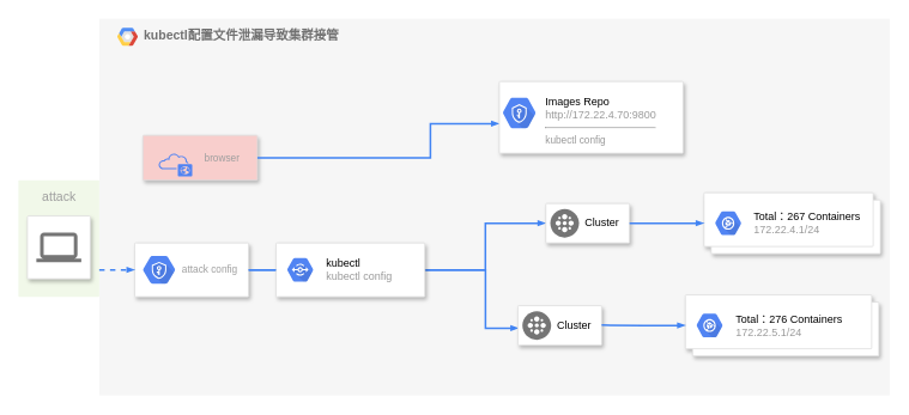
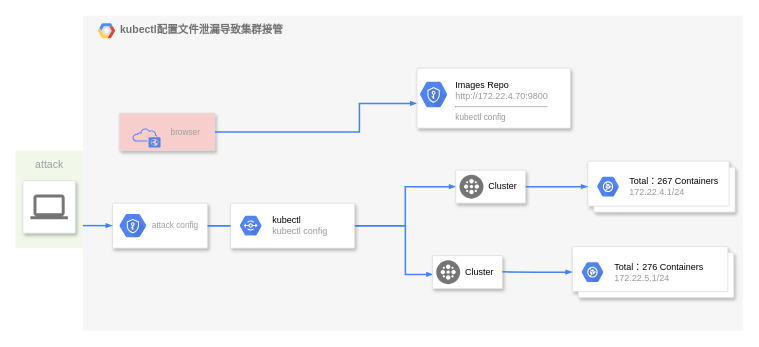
  <mxCell id="0" />
  <mxCell id="1" parent="0" />
  <mxCell id="2" value="&lt;b&gt;kubectl配置文件泄漏导致集群接管&lt;/b&gt;" style="fillColor=#F6F6F6;strokeColor=none;shadow=0;gradientColor=none;fontSize=14;align=left;spacing=10;fontColor=#717171;9E9E9E;verticalAlign=top;spacingTop=-4;fontStyle=0;spacingLeft=40;html=1;" parent="1" vertex="1"><mxGeometry x="110" y="20" width="880" height="420" as="geometry" /></mxCell>
  <mxCell id="3" value="" style="shape=mxgraph.gcp2.google_cloud_platform;fillColor=#F6F6F6;strokeColor=none;shadow=0;gradientColor=none;" parent="2" vertex="1"><mxGeometry width="23" height="20" relative="1" as="geometry"><mxPoint x="20" y="10" as="offset" /></mxGeometry></mxCell>
  <mxCell id="4" value="&lt;div style=&quot;text-align: justify&quot;&gt;&amp;nbsp; &amp;nbsp; &amp;nbsp; &amp;nbsp; &amp;nbsp; &amp;nbsp; &amp;nbsp; &amp;nbsp; attack config&amp;nbsp; &amp;nbsp;&lt;/div&gt;" style="strokeColor=#dddddd;fillColor=#ffffff;shadow=1;strokeWidth=1;rounded=1;absoluteArcSize=1;arcSize=2;fontSize=11;fontColor=#9E9E9E;align=center;html=1;" parent="2" vertex="1"><mxGeometry x="39.494" y="250" width="126.882" height="60" as="geometry" /></mxCell>
  <mxCell id="5" value="" style="sketch=0;html=1;fillColor=#5184F3;strokeColor=none;verticalAlign=top;labelPosition=center;verticalLabelPosition=bottom;align=center;spacingTop=-6;fontSize=11;fontStyle=1;fontColor=#999999;shape=mxgraph.gcp2.hexIcon;prIcon=key_management_service" parent="2" vertex="1"><mxGeometry x="39.494" y="257.28" width="54.378" height="45.44" as="geometry" /></mxCell>
  <mxCell id="6" value="&lt;div style=&quot;text-align: justify&quot;&gt;&amp;nbsp; &amp;nbsp; &amp;nbsp; &amp;nbsp; &amp;nbsp; &amp;nbsp; &amp;nbsp; &amp;nbsp; browser&lt;/div&gt;" style="strokeColor=#dddddd;fillColor=#f8cecc;shadow=1;strokeWidth=1;rounded=1;absoluteArcSize=1;arcSize=2;fontSize=11;fontColor=#9E9E9E;align=center;html=1;" parent="2" vertex="1"><mxGeometry x="48.557" y="130" width="127.524" height="50" as="geometry" /></mxCell>
  <mxCell id="7" style="edgeStyle=orthogonalEdgeStyle;rounded=0;elbow=vertical;html=1;labelBackgroundColor=none;startFill=1;startSize=4;endArrow=blockThin;endFill=1;endSize=4;jettySize=auto;orthogonalLoop=1;strokeColor=#4284F3;strokeWidth=2;fontSize=12;fontColor=#000000;align=left;dashed=0;startArrow=none;exitX=1;exitY=0.5;exitDx=0;exitDy=0;" parent="2" source="6" target="11" edge="1"><mxGeometry relative="1" as="geometry"><Array as="points"><mxPoint x="368.734" y="155" /><mxPoint x="368.734" y="117" /></Array></mxGeometry></mxCell>
  <mxCell id="8" value="" style="sketch=0;pointerEvents=1;shadow=0;dashed=0;html=1;strokeColor=none;fillColor=#5184F3;labelPosition=center;verticalLabelPosition=bottom;outlineConnect=0;verticalAlign=top;align=center;shape=mxgraph.office.clouds.public_cloud;fontSize=14;" parent="2" vertex="1"><mxGeometry x="65.896" y="150.19" width="37.681" height="25.71" as="geometry" /></mxCell>
  <mxCell id="9" style="edgeStyle=orthogonalEdgeStyle;rounded=0;elbow=vertical;html=1;labelBackgroundColor=none;startFill=1;startSize=4;endArrow=blockThin;endFill=1;endSize=4;jettySize=auto;orthogonalLoop=1;strokeColor=#4284F3;strokeWidth=2;fontSize=12;fontColor=#000000;align=left;dashed=0;startArrow=none;entryX=0;entryY=0.5;entryDx=0;entryDy=0;" parent="2" source="14" target="17" edge="1"><mxGeometry relative="1" as="geometry"><mxPoint x="466.925" y="245" as="targetPoint" /></mxGeometry></mxCell>
  <mxCell id="10" style="edgeStyle=orthogonalEdgeStyle;rounded=0;elbow=vertical;html=1;labelBackgroundColor=none;startFill=1;startSize=4;endArrow=blockThin;endFill=1;endSize=4;jettySize=auto;orthogonalLoop=1;strokeColor=#4284F3;strokeWidth=2;fontSize=12;fontColor=#000000;align=left;dashed=0;" parent="2" source="4" edge="1"><mxGeometry relative="1" as="geometry"><mxPoint x="466.925" y="345" as="targetPoint" /><Array as="points"><mxPoint x="430" y="280" /><mxPoint x="430" y="345" /></Array></mxGeometry></mxCell>
  <mxCell id="11" value="" style="strokeColor=#dddddd;fillColor=#ffffff;shadow=1;strokeWidth=1;rounded=1;absoluteArcSize=1;arcSize=2;fontSize=11;fontColor=#9E9E9E;align=center;html=1;" parent="2" vertex="1"><mxGeometry x="445.38" y="70" width="204.62" height="80" as="geometry" /></mxCell>
  <mxCell id="12" value="&lt;font color=&quot;#000000&quot;&gt;Images Repo&lt;/font&gt;&lt;br&gt;http://172.22.4.70:9800&lt;hr&gt;&lt;font style=&quot;font-size: 11px&quot;&gt;kubectl config&lt;/font&gt;" style="dashed=0;connectable=0;html=1;fillColor=#5184F3;strokeColor=none;shape=mxgraph.gcp2.hexIcon;prIcon=app_engine;part=1;labelPosition=right;verticalLabelPosition=middle;align=left;verticalAlign=top;spacingLeft=5;fontColor=#999999;fontSize=12;spacingTop=-8;" parent="11" vertex="1"><mxGeometry width="40" height="40" relative="1" as="geometry"><mxPoint x="5" y="17" as="offset" /></mxGeometry></mxCell>
  <mxCell id="13" value="" style="sketch=0;html=1;fillColor=#5184F3;strokeColor=none;verticalAlign=top;labelPosition=center;verticalLabelPosition=bottom;align=center;spacingTop=-6;fontSize=11;fontStyle=1;fontColor=#999999;shape=mxgraph.gcp2.hexIcon;prIcon=key_management_service" vertex="1" parent="11"><mxGeometry x="-5.38" y="10" width="55.38" height="50" as="geometry" /></mxCell>
  <mxCell id="14" value="" style="strokeColor=#dddddd;shadow=1;strokeWidth=1;rounded=1;absoluteArcSize=1;arcSize=2;fontSize=14;fillColor=#FFFFFF;gradientColor=none;" vertex="1" parent="2"><mxGeometry x="196.796" y="250" width="165.723" height="60" as="geometry" /></mxCell>
  <mxCell id="15" value="&lt;font color=&quot;#000000&quot;&gt;kubectl&lt;/font&gt;&lt;br&gt;kubectl config" style="sketch=0;dashed=0;connectable=0;html=1;fillColor=#5184F3;strokeColor=none;shape=mxgraph.gcp2.hexIcon;prIcon=developer_portal;part=1;labelPosition=right;verticalLabelPosition=middle;align=left;verticalAlign=middle;spacingLeft=5;fontColor=#999999;fontSize=12;" vertex="1" parent="14"><mxGeometry y="0.5" width="44" height="39" relative="1" as="geometry"><mxPoint x="5" y="-19.5" as="offset" /></mxGeometry></mxCell>
  <mxCell id="16" value="" style="edgeStyle=orthogonalEdgeStyle;rounded=0;elbow=vertical;html=1;labelBackgroundColor=none;startFill=1;startSize=4;endArrow=none;endFill=1;endSize=4;jettySize=auto;orthogonalLoop=1;strokeColor=#4284F3;strokeWidth=2;fontSize=12;fontColor=#000000;align=left;dashed=0;" edge="1" parent="2" source="4" target="14"><mxGeometry relative="1" as="geometry"><mxPoint x="591.041" y="340.027" as="sourcePoint" /><mxPoint x="891.59" y="305.0" as="targetPoint" /></mxGeometry></mxCell>
  <mxCell id="17" value="" style="strokeColor=#dddddd;shadow=1;strokeWidth=1;rounded=1;absoluteArcSize=1;arcSize=2;fontSize=14;fillColor=#FFFFFF;gradientColor=none;" vertex="1" parent="2"><mxGeometry x="497.169" y="206" width="93.219" height="44" as="geometry" /></mxCell>
  <mxCell id="18" value="Cluster" style="sketch=0;dashed=0;connectable=0;html=1;fillColor=#757575;strokeColor=none;shape=mxgraph.gcp2.cluster;part=1;labelPosition=right;verticalLabelPosition=middle;align=left;verticalAlign=middle;spacingLeft=5;fontSize=12;" vertex="1" parent="17"><mxGeometry y="0.5" width="32" height="32" relative="1" as="geometry"><mxPoint x="5" y="-16" as="offset" /></mxGeometry></mxCell>
  <mxCell id="19" value="" style="shape=mxgraph.gcp2.doubleRect;strokeColor=#dddddd;shadow=1;strokeWidth=1;fontSize=14;fillColor=#FFFFFF;gradientColor=none;" vertex="1" parent="2"><mxGeometry x="673.252" y="194" width="196.395" height="68" as="geometry" /></mxCell>
  <mxCell id="20" value="&lt;font color=&quot;#000000&quot;&gt;Total：267 Containers&lt;/font&gt;&lt;br&gt;172.22.4.1/24" style="sketch=0;dashed=0;connectable=0;html=1;fillColor=#5184F3;strokeColor=none;shape=mxgraph.gcp2.hexIcon;prIcon=container_optimized_os;part=1;labelPosition=right;verticalLabelPosition=middle;align=left;verticalAlign=middle;spacingLeft=5;fontColor=#999999;fontSize=12;" vertex="1" parent="19"><mxGeometry y="0.5" width="44" height="39" relative="1" as="geometry"><mxPoint x="5" y="-19.5" as="offset" /></mxGeometry></mxCell>
  <mxCell id="21" style="edgeStyle=orthogonalEdgeStyle;rounded=0;elbow=vertical;html=1;labelBackgroundColor=none;startFill=1;startSize=4;endArrow=blockThin;endFill=1;endSize=4;jettySize=auto;orthogonalLoop=1;strokeColor=#4284F3;strokeWidth=2;fontSize=12;fontColor=#000000;align=left;dashed=0;startArrow=none;exitX=1;exitY=0.5;exitDx=0;exitDy=0;entryX=0;entryY=0.5;entryDx=0;entryDy=0;" edge="1" parent="2" source="17" target="19"><mxGeometry relative="1" as="geometry"><mxPoint x="599.079" y="226.037" as="sourcePoint" /><mxPoint x="671.582" y="224" as="targetPoint" /><Array as="points" /></mxGeometry></mxCell>
  <mxCell id="22" value="" style="strokeColor=#dddddd;shadow=1;strokeWidth=1;rounded=1;absoluteArcSize=1;arcSize=2;fontSize=14;fillColor=#FFFFFF;gradientColor=none;" vertex="1" parent="2"><mxGeometry x="466.096" y="320" width="93.219" height="44" as="geometry" /></mxCell>
  <mxCell id="23" value="Cluster" style="sketch=0;dashed=0;connectable=0;html=1;fillColor=#757575;strokeColor=none;shape=mxgraph.gcp2.cluster;part=1;labelPosition=right;verticalLabelPosition=middle;align=left;verticalAlign=middle;spacingLeft=5;fontSize=12;" vertex="1" parent="22"><mxGeometry y="0.5" width="32" height="32" relative="1" as="geometry"><mxPoint x="5" y="-16" as="offset" /></mxGeometry></mxCell>
  <mxCell id="24" value="" style="shape=mxgraph.gcp2.doubleRect;strokeColor=#dddddd;shadow=1;strokeWidth=1;fontSize=14;fillColor=#FFFFFF;gradientColor=none;" vertex="1" parent="2"><mxGeometry x="652.535" y="308" width="215.44" height="68" as="geometry" /></mxCell>
  <mxCell id="25" value="&lt;font color=&quot;#000000&quot;&gt;Total：276 Containers&lt;/font&gt;&lt;br&gt;172.22.5.1/24" style="sketch=0;dashed=0;connectable=0;html=1;fillColor=#5184F3;strokeColor=none;shape=mxgraph.gcp2.hexIcon;prIcon=container_optimized_os;part=1;labelPosition=right;verticalLabelPosition=middle;align=left;verticalAlign=middle;spacingLeft=5;fontColor=#999999;fontSize=12;" vertex="1" parent="24"><mxGeometry y="0.5" width="44" height="39" relative="1" as="geometry"><mxPoint x="5" y="-19.5" as="offset" /></mxGeometry></mxCell>
  <mxCell id="26" style="edgeStyle=orthogonalEdgeStyle;rounded=0;elbow=vertical;html=1;labelBackgroundColor=none;startFill=1;startSize=4;endArrow=blockThin;endFill=1;endSize=4;jettySize=auto;orthogonalLoop=1;strokeColor=#4284F3;strokeWidth=2;fontSize=12;fontColor=#000000;align=left;dashed=0;startArrow=none;exitX=1;exitY=0.5;exitDx=0;exitDy=0;entryX=0;entryY=0.5;entryDx=0;entryDy=0;" edge="1" parent="2" target="24"><mxGeometry relative="1" as="geometry"><mxPoint x="559.315" y="341.63" as="sourcePoint" /><mxPoint x="642.177" y="341.63" as="targetPoint" /><Array as="points" /></mxGeometry></mxCell>
  <mxCell id="27" value="&lt;font style=&quot;font-size: 14px&quot;&gt;attack&lt;/font&gt;" style="rounded=1;absoluteArcSize=1;arcSize=2;html=1;strokeColor=none;gradientColor=none;shadow=0;dashed=0;fontSize=12;fontColor=#9E9E9E;align=center;verticalAlign=top;spacing=10;spacingTop=-4;fillColor=#F1F8E9;" parent="1" vertex="1"><mxGeometry x="20" y="200" width="90" height="130" as="geometry" /></mxCell>
- <mxCell id="28" style="edgeStyle=elbowEdgeStyle;rounded=0;elbow=vertical;html=1;labelBackgroundColor=none;startFill=1;startSize=4;endArrow=blockThin;endFill=1;endSize=4;jettySize=auto;orthogonalLoop=1;strokeColor=#4284F3;strokeWidth=2;fontSize=12;fontColor=#000000;align=left;dashed=1;" parent="1" source="27" target="4" edge="1"><mxGeometry relative="1" as="geometry" /></mxCell>
+ <mxCell id="28" style="edgeStyle=elbowEdgeStyle;rounded=0;elbow=vertical;html=1;labelBackgroundColor=none;startFill=1;startSize=4;endArrow=blockThin;endFill=1;endSize=4;jettySize=auto;orthogonalLoop=1;strokeColor=#4284F3;strokeWidth=2;fontSize=12;fontColor=#000000;align=left;dashed=0;" parent="1" source="27" target="4" edge="1"><mxGeometry relative="1" as="geometry" /></mxCell>
  <mxCell id="29" value="" style="strokeColor=#dddddd;fillColor=#ffffff;shadow=1;strokeWidth=1;rounded=1;absoluteArcSize=1;arcSize=2;labelPosition=center;verticalLabelPosition=middle;align=center;verticalAlign=bottom;spacingLeft=0;fontColor=#999999;fontSize=12;whiteSpace=wrap;spacingBottom=2;html=1;" parent="1" vertex="1"><mxGeometry x="30" y="240" width="70" height="70" as="geometry" /></mxCell>
  <mxCell id="30" value="" style="dashed=0;connectable=0;html=1;fillColor=#757575;strokeColor=none;shape=mxgraph.gcp2.laptop;part=1;" parent="29" vertex="1"><mxGeometry x="0.5" width="50" height="33" relative="1" as="geometry"><mxPoint x="-25" y="18.5" as="offset" /></mxGeometry></mxCell>
